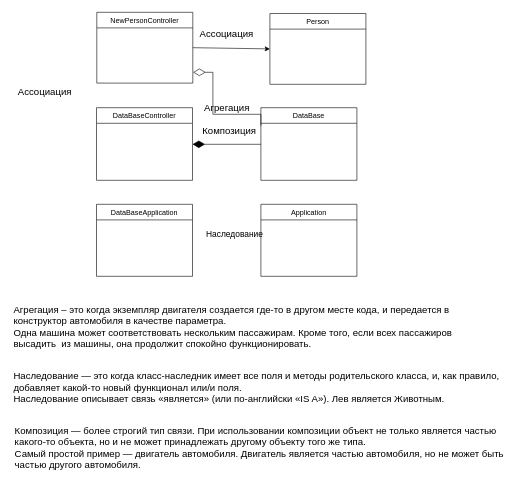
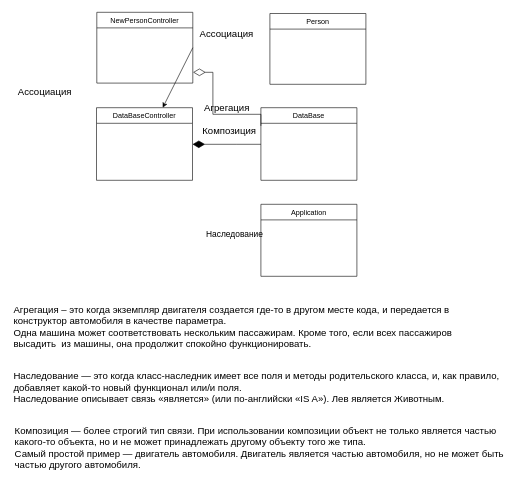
  <mxCell id="0" />
  <mxCell id="1" parent="0" />
  <mxCell id="2" value="DataBase" style="swimlane;fontStyle=0;align=center;verticalAlign=top;childLayout=stackLayout;horizontal=1;startSize=26;horizontalStack=0;resizeParent=1;resizeLast=0;collapsible=1;marginBottom=0;rounded=0;shadow=0;strokeWidth=1;" parent="1" vertex="1"><mxGeometry x="434" y="179" width="160" height="121" as="geometry"><mxRectangle x="130" y="380" width="160" height="26" as="alternateBounds" /></mxGeometry></mxCell>
  <mxCell id="3" value="DataBaseController" style="swimlane;fontStyle=0;align=center;verticalAlign=top;childLayout=stackLayout;horizontal=1;startSize=26;horizontalStack=0;resizeParent=1;resizeLast=0;collapsible=1;marginBottom=0;rounded=0;shadow=0;strokeWidth=1;" parent="1" vertex="1"><mxGeometry x="160" y="179" width="160" height="121" as="geometry"><mxRectangle x="130" y="380" width="160" height="26" as="alternateBounds" /></mxGeometry></mxCell>
  <mxCell id="4" value="&lt;div&gt;Агрегация – это когда экземпляр двигателя создается где-то в другом месте кода, и передается в конструктор&amp;nbsp;&lt;span style=&quot;background-color: initial;&quot;&gt;автомобиля в качестве параметра.&lt;/span&gt;&lt;/div&gt;&lt;div&gt;Одна машина может соответствовать нескольким пассажирам. Кроме того, если всех пассажиров высадить&amp;nbsp;&amp;nbsp;&lt;span style=&quot;background-color: initial;&quot;&gt;из машины, она продолжит спокойно функционировать.&lt;/span&gt;&lt;/div&gt;" style="text;strokeColor=none;fillColor=none;html=1;align=left;verticalAlign=middle;whiteSpace=wrap;rounded=0;fontSize=16;" parent="1" vertex="1"><mxGeometry x="20" y="500" width="824" height="88" as="geometry" /></mxCell>
  <mxCell id="5" value="Композиция" style="text;html=1;resizable=0;autosize=1;align=center;verticalAlign=middle;points=[];fillColor=none;strokeColor=none;rounded=0;fontSize=16;" parent="1" vertex="1"><mxGeometry x="326" y="202" width="110" height="30" as="geometry" /></mxCell>
  <mxCell id="6" style="edgeStyle=orthogonalEdgeStyle;rounded=0;orthogonalLoop=1;jettySize=auto;html=1;endArrow=none;endFill=0;strokeWidth=1;targetPerimeterSpacing=0;shadow=0;endSize=18;startArrow=diamondThin;startFill=1;startSize=18;" parent="1" target="2" edge="1"><mxGeometry relative="1" as="geometry"><mxPoint x="320" y="240" as="sourcePoint" /><mxPoint x="545" y="248" as="targetPoint" /><Array as="points"><mxPoint x="394" y="240" /><mxPoint x="394" y="240" /></Array></mxGeometry></mxCell>
- <mxCell id="7" value="DataBaseApplication" style="swimlane;fontStyle=0;align=center;verticalAlign=top;childLayout=stackLayout;horizontal=1;startSize=26;horizontalStack=0;resizeParent=1;resizeLast=0;collapsible=1;marginBottom=0;rounded=0;shadow=0;strokeWidth=1;" parent="1" vertex="1"><mxGeometry x="160" y="340" width="160" height="120" as="geometry"><mxRectangle x="130" y="380" width="160" height="26" as="alternateBounds" /></mxGeometry></mxCell>
  <mxCell id="8" value="Application" style="swimlane;fontStyle=0;align=center;verticalAlign=top;childLayout=stackLayout;horizontal=1;startSize=26;horizontalStack=0;resizeParent=1;resizeLast=0;collapsible=1;marginBottom=0;rounded=0;shadow=0;strokeWidth=1;" parent="1" vertex="1"><mxGeometry x="434" y="340" width="160" height="120" as="geometry"><mxRectangle x="550" y="140" width="160" height="26" as="alternateBounds" /></mxGeometry></mxCell>
  <mxCell id="9" value="&lt;font style=&quot;font-size: 14px;&quot;&gt;Наследование&lt;/font&gt;" style="text;html=1;resizable=0;autosize=1;align=center;verticalAlign=middle;points=[];fillColor=none;strokeColor=none;rounded=0;fontSize=16;" parent="1" vertex="1"><mxGeometry x="330" y="374" width="120" height="30" as="geometry" /></mxCell>
  <mxCell id="10" value="Person" style="swimlane;fontStyle=0;align=center;verticalAlign=top;childLayout=stackLayout;horizontal=1;startSize=26;horizontalStack=0;resizeParent=1;resizeLast=0;collapsible=1;marginBottom=0;rounded=0;shadow=0;strokeWidth=1;" parent="1" vertex="1"><mxGeometry x="449" y="22" width="160" height="118" as="geometry"><mxRectangle x="130" y="380" width="160" height="26" as="alternateBounds" /></mxGeometry></mxCell>
  <mxCell id="11" value="NewPersonController" style="swimlane;fontStyle=0;align=center;verticalAlign=top;childLayout=stackLayout;horizontal=1;startSize=26;horizontalStack=0;resizeParent=1;resizeLast=0;collapsible=1;marginBottom=0;rounded=0;shadow=0;strokeWidth=1;" parent="1" vertex="1"><mxGeometry x="160.5" y="20" width="160" height="118" as="geometry"><mxRectangle x="130" y="380" width="160" height="26" as="alternateBounds" /></mxGeometry></mxCell>
  <mxCell id="12" value="Агрегация" style="text;html=1;resizable=0;autosize=1;align=center;verticalAlign=middle;points=[];fillColor=none;strokeColor=none;rounded=0;fontSize=16;" parent="1" vertex="1"><mxGeometry x="330" y="163" width="93" height="31" as="geometry" /></mxCell>
  <mxCell id="13" style="edgeStyle=orthogonalEdgeStyle;rounded=0;orthogonalLoop=1;jettySize=auto;html=1;endArrow=none;endFill=0;strokeWidth=1;targetPerimeterSpacing=0;shadow=0;endSize=18;startArrow=diamondThin;startFill=0;startSize=18;entryX=0;entryY=0.25;entryDx=0;entryDy=0;" parent="1" target="2" edge="1"><mxGeometry relative="1" as="geometry"><mxPoint x="321" y="120" as="sourcePoint" /><mxPoint x="545.5" y="69" as="targetPoint" /><Array as="points"><mxPoint x="321" y="120" /><mxPoint x="354" y="120" /><mxPoint x="354" y="190" /><mxPoint x="434" y="190" /></Array></mxGeometry></mxCell>
  <mxCell id="14" value="&lt;font style=&quot;font-size: 16px;&quot;&gt;Наследование — это когда класс-наследник имеет все поля и методы родительского класса, и, как правило, добавляет какой-то новый функционал или/и поля.&lt;br style=&quot;&quot;&gt;Наследование описывает связь «является» (или по-английски «IS A»). Лев является Животным.&lt;/font&gt;" style="text;html=1;strokeColor=none;fillColor=none;align=left;verticalAlign=middle;whiteSpace=wrap;rounded=0;fontSize=14;" parent="1" vertex="1"><mxGeometry x="20" y="630" width="820" height="30" as="geometry" /></mxCell>
  <mxCell id="15" value="&lt;div style=&quot;font-size: 16px;&quot;&gt;&lt;font style=&quot;font-size: 16px;&quot;&gt;Композиция — более строгий тип связи. При использовании композиции объект не только является частью какого-то объекта, но и не может принадлежать другому объекту того же типа.&amp;nbsp;&lt;/font&gt;&lt;/div&gt;&lt;div style=&quot;font-size: 16px;&quot;&gt;&lt;font style=&quot;font-size: 16px;&quot;&gt;Самый простой пример — двигатель автомобиля. Двигатель является частью автомобиля, но не может быть частью другого автомобиля.&lt;br&gt;&lt;/font&gt;&lt;/div&gt;&lt;div style=&quot;font-size: 16px;&quot;&gt;&lt;br style=&quot;&quot;&gt;&lt;/div&gt;" style="text;html=1;strokeColor=none;fillColor=none;align=left;verticalAlign=middle;whiteSpace=wrap;rounded=0;fontSize=14;" parent="1" vertex="1"><mxGeometry x="22" y="740" width="820" height="30" as="geometry" /></mxCell>
- <mxCell id="16" value="" style="endArrow=classic;html=1;rounded=0;exitX=1;exitY=0.5;exitDx=0;exitDy=0;entryX=0;entryY=0.5;entryDx=0;entryDy=0;" edge="1" parent="1" source="11" target="10"><mxGeometry width="50" height="50" relative="1" as="geometry"><mxPoint x="454" y="170" as="sourcePoint" /><mxPoint x="404" y="220" as="targetPoint" /></mxGeometry></mxCell>
+ <mxCell id="16" value="" style="endArrow=classic;html=1;rounded=0;exitX=1;exitY=0.5;exitDx=0;exitDy=0;" edge="1" parent="1" source="11" target="3"><mxGeometry width="50" height="50" relative="1" as="geometry"><mxPoint x="454" y="170" as="sourcePoint" /><mxPoint x="404" y="220" as="targetPoint" /></mxGeometry></mxCell>
  <mxCell id="17" value="&lt;font style=&quot;font-size: 16px;&quot;&gt;Ассоциация&lt;/font&gt;" style="text;html=1;strokeColor=none;fillColor=none;align=center;verticalAlign=middle;whiteSpace=wrap;rounded=0;" vertex="1" parent="1"><mxGeometry x="44" y="138" width="60" height="30" as="geometry" /></mxCell>
  <mxCell id="18" value="&lt;font style=&quot;font-size: 16px;&quot;&gt;Ассоциация&lt;/font&gt;" style="text;html=1;strokeColor=none;fillColor=none;align=center;verticalAlign=middle;whiteSpace=wrap;rounded=0;" vertex="1" parent="1"><mxGeometry x="346.5" y="40" width="60" height="30" as="geometry" /></mxCell>
